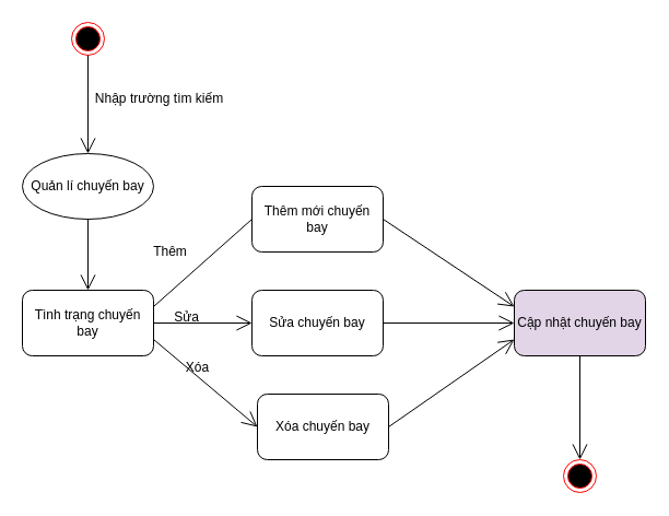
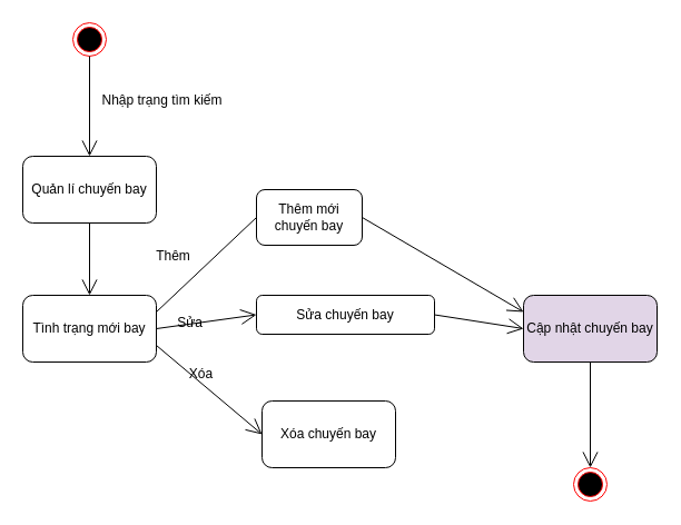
  <mxCell id="0" />
  <mxCell id="1" parent="0" />
  <mxCell id="2" value="" style="ellipse;html=1;shape=endState;fillColor=#000000;strokeColor=#ff0000;" parent="1" vertex="1"><mxGeometry x="65" y="20" width="30" height="30" as="geometry" /></mxCell>
  <mxCell id="3" value="" style="endArrow=open;endFill=1;endSize=12;html=1;exitX=0.5;exitY=1;exitDx=0;exitDy=0;entryX=0.5;entryY=0;entryDx=0;entryDy=0;" parent="1" source="2" target="21" edge="1"><mxGeometry width="160" relative="1" as="geometry"><mxPoint x="200" y="600" as="sourcePoint" /><mxPoint x="80" y="100" as="targetPoint" /><Array as="points" /></mxGeometry></mxCell>
- <mxCell id="4" value="Nhập trường tìm kiếm" style="text;html=1;align=center;verticalAlign=middle;resizable=0;points=[];autosize=1;" parent="1" vertex="1"><mxGeometry x="80" y="80" width="130" height="20" as="geometry" /></mxCell>
- <mxCell id="5" value="Tình trạng chuyến bay" style="rounded=1;whiteSpace=wrap;html=1;" vertex="1" parent="1"><mxGeometry x="20" y="265" width="120" height="60" as="geometry" /></mxCell>
- <mxCell id="6" value="Thêm mới chuyến bay" style="rounded=1;whiteSpace=wrap;html=1;" vertex="1" parent="1"><mxGeometry x="230" y="170" width="120" height="60" as="geometry" /></mxCell>
+ <mxCell id="4" value="Nhập trạng tìm kiếm" style="text;html=1;align=center;verticalAlign=middle;resizable=0;points=[];autosize=1;" parent="1" vertex="1"><mxGeometry x="80" y="80" width="130" height="20" as="geometry" /></mxCell>
+ <mxCell id="5" value="Tình trạng mới bay" style="rounded=1;whiteSpace=wrap;html=1;" vertex="1" parent="1"><mxGeometry x="20" y="265" width="120" height="60" as="geometry" /></mxCell>
+ <mxCell id="6" value="Thêm mới chuyến bay" style="rounded=1;whiteSpace=wrap;html=1;" vertex="1" parent="1"><mxGeometry x="230" y="170" width="95" height="50" as="geometry" /></mxCell>
  <mxCell id="7" value="" style="endArrow=none;endFill=1;endSize=12;html=1;exitX=1;exitY=0.25;exitDx=0;exitDy=0;entryX=0;entryY=0.5;entryDx=0;entryDy=0;" edge="1" parent="1" source="5" target="6"><mxGeometry width="160" relative="1" as="geometry"><mxPoint x="280" y="300" as="sourcePoint" /><mxPoint x="440" y="300" as="targetPoint" /></mxGeometry></mxCell>
- <mxCell id="8" value="Sửa chuyến bay" style="rounded=1;whiteSpace=wrap;html=1;" vertex="1" parent="1"><mxGeometry x="230" y="265" width="120" height="60" as="geometry" /></mxCell>
+ <mxCell id="8" value="Sửa chuyến bay" style="rounded=1;whiteSpace=wrap;html=1;" vertex="1" parent="1"><mxGeometry x="230" y="265" width="160" height="35" as="geometry" /></mxCell>
  <mxCell id="9" value="" style="endArrow=open;endFill=1;endSize=12;html=1;exitX=1;exitY=0.5;exitDx=0;exitDy=0;entryX=0;entryY=0.5;entryDx=0;entryDy=0;" edge="1" parent="1" source="5" target="8"><mxGeometry width="160" relative="1" as="geometry"><mxPoint x="100" y="380" as="sourcePoint" /><mxPoint x="260" y="380" as="targetPoint" /></mxGeometry></mxCell>
  <mxCell id="10" value="Xóa chuyến bay" style="rounded=1;whiteSpace=wrap;html=1;" vertex="1" parent="1"><mxGeometry x="235" y="360" width="120" height="60" as="geometry" /></mxCell>
  <mxCell id="11" value="" style="endArrow=open;endFill=1;endSize=12;html=1;exitX=1;exitY=0.75;exitDx=0;exitDy=0;entryX=0;entryY=0.5;entryDx=0;entryDy=0;" edge="1" parent="1" source="5" target="10"><mxGeometry width="160" relative="1" as="geometry"><mxPoint x="20" y="390" as="sourcePoint" /><mxPoint x="180" y="390" as="targetPoint" /></mxGeometry></mxCell>
  <mxCell id="12" value="Cập nhật chuyến bay" style="rounded=1;whiteSpace=wrap;html=1;fillColor=#e1d5e7;" vertex="1" parent="1"><mxGeometry x="470" y="265" width="120" height="60" as="geometry" /></mxCell>
  <mxCell id="13" value="" style="endArrow=open;endFill=1;endSize=12;html=1;exitX=1;exitY=0.5;exitDx=0;exitDy=0;entryX=0;entryY=0.25;entryDx=0;entryDy=0;" edge="1" parent="1" source="6" target="12"><mxGeometry width="160" relative="1" as="geometry"><mxPoint x="400" y="190" as="sourcePoint" /><mxPoint x="560" y="190" as="targetPoint" /></mxGeometry></mxCell>
  <mxCell id="14" value="" style="endArrow=open;endFill=1;endSize=12;html=1;exitX=1;exitY=0.5;exitDx=0;exitDy=0;entryX=0;entryY=0.5;entryDx=0;entryDy=0;" edge="1" parent="1" source="8" target="12"><mxGeometry width="160" relative="1" as="geometry"><mxPoint x="450" y="400" as="sourcePoint" /><mxPoint x="610" y="400" as="targetPoint" /></mxGeometry></mxCell>
- <mxCell id="15" value="" style="endArrow=open;endFill=1;endSize=12;html=1;exitX=1;exitY=0.5;exitDx=0;exitDy=0;entryX=0;entryY=0.75;entryDx=0;entryDy=0;" edge="1" parent="1" source="10" target="12"><mxGeometry width="160" relative="1" as="geometry"><mxPoint x="490" y="370" as="sourcePoint" /><mxPoint x="650" y="370" as="targetPoint" /></mxGeometry></mxCell>
  <mxCell id="16" value="" style="endArrow=open;endFill=1;endSize=12;html=1;exitX=0.5;exitY=1;exitDx=0;exitDy=0;entryX=0.5;entryY=0;entryDx=0;entryDy=0;" edge="1" parent="1" source="12"><mxGeometry width="160" relative="1" as="geometry"><mxPoint x="590" y="290" as="sourcePoint" /><mxPoint x="530" y="420" as="targetPoint" /></mxGeometry></mxCell>
  <mxCell id="17" value="Thêm" style="text;html=1;align=center;verticalAlign=middle;resizable=0;points=[];autosize=1;" vertex="1" parent="1"><mxGeometry x="130" y="220" width="50" height="20" as="geometry" /></mxCell>
  <mxCell id="18" value="Sửa" style="text;html=1;align=center;verticalAlign=middle;resizable=0;points=[];autosize=1;" vertex="1" parent="1"><mxGeometry x="150" y="280" width="40" height="20" as="geometry" /></mxCell>
  <mxCell id="19" value="Xóa&lt;br&gt;&lt;br&gt;&lt;br&gt;" style="text;html=1;align=center;verticalAlign=middle;resizable=0;points=[];autosize=1;" vertex="1" parent="1"><mxGeometry x="160" y="325" width="40" height="50" as="geometry" /></mxCell>
  <mxCell id="20" value="" style="ellipse;html=1;shape=endState;fillColor=#000000;strokeColor=#ff0000;" vertex="1" parent="1"><mxGeometry x="515" y="420" width="30" height="30" as="geometry" /></mxCell>
- <mxCell id="21" value="Quản lí chuyến bay" style="ellipse;whiteSpace=wrap;html=1;" vertex="1" parent="1"><mxGeometry x="20" y="140" width="120" height="60" as="geometry" /></mxCell>
+ <mxCell id="21" value="Quản lí chuyến bay" style="rounded=1;whiteSpace=wrap;html=1;" vertex="1" parent="1"><mxGeometry x="20" y="140" width="120" height="60" as="geometry" /></mxCell>
  <mxCell id="22" value="" style="endArrow=open;endFill=1;endSize=12;html=1;exitX=0.5;exitY=1;exitDx=0;exitDy=0;entryX=0.5;entryY=0;entryDx=0;entryDy=0;" edge="1" parent="1" source="21" target="5"><mxGeometry width="160" relative="1" as="geometry"><mxPoint x="280" y="110" as="sourcePoint" /><mxPoint x="440" y="110" as="targetPoint" /></mxGeometry></mxCell>
